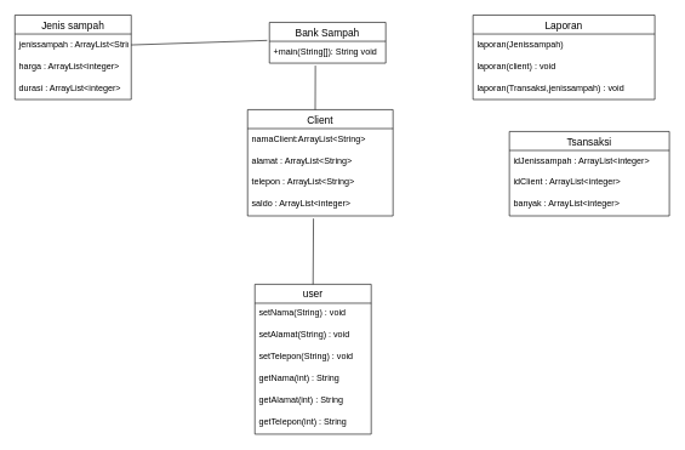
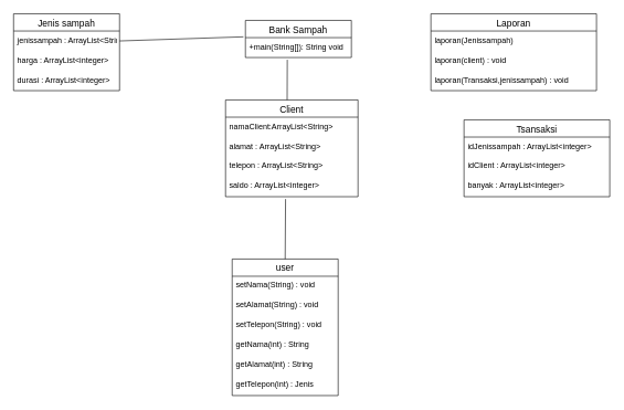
  <mxCell id="0" />
  <mxCell id="1" parent="0" />
  <mxCell id="2" value="Bank Sampah" style="swimlane;fontStyle=0;childLayout=stackLayout;horizontal=1;startSize=26;horizontalStack=0;resizeParent=1;resizeParentMax=0;resizeLast=0;collapsible=1;marginBottom=0;align=center;fontSize=14;" parent="1" vertex="1"><mxGeometry x="370" y="30" width="160" height="56" as="geometry" /></mxCell>
  <mxCell id="3" value="+main(String[]): String void" style="text;strokeColor=none;fillColor=none;spacingLeft=4;spacingRight=4;overflow=hidden;rotatable=0;points=[[0,0.5],[1,0.5]];portConstraint=eastwest;fontSize=12;" parent="2" vertex="1"><mxGeometry y="26" width="160" height="30" as="geometry" /></mxCell>
  <mxCell id="4" value="Client" style="swimlane;fontStyle=0;childLayout=stackLayout;horizontal=1;startSize=26;horizontalStack=0;resizeParent=1;resizeParentMax=0;resizeLast=0;collapsible=1;marginBottom=0;align=center;fontSize=14;" parent="1" vertex="1"><mxGeometry x="340" y="150" width="200" height="146" as="geometry" /></mxCell>
  <mxCell id="5" value="namaClient:ArrayList&lt;String&gt;" style="text;strokeColor=none;fillColor=none;spacingLeft=4;spacingRight=4;overflow=hidden;rotatable=0;points=[[0,0.5],[1,0.5]];portConstraint=eastwest;fontSize=12;" parent="4" vertex="1"><mxGeometry y="26" width="200" height="30" as="geometry" /></mxCell>
  <mxCell id="6" value="alamat : ArrayList&lt;String&gt;" style="text;strokeColor=none;fillColor=none;spacingLeft=4;spacingRight=4;overflow=hidden;rotatable=0;points=[[0,0.5],[1,0.5]];portConstraint=eastwest;fontSize=12;" parent="4" vertex="1"><mxGeometry y="56" width="200" height="30" as="geometry" /></mxCell>
  <mxCell id="7" value="telepon : ArrayList&lt;String&gt;" style="text;strokeColor=none;fillColor=none;spacingLeft=4;spacingRight=4;overflow=hidden;rotatable=0;points=[[0,0.5],[1,0.5]];portConstraint=eastwest;fontSize=12;" parent="4" vertex="1"><mxGeometry y="86" width="200" height="30" as="geometry" /></mxCell>
  <mxCell id="8" value="saldo : ArrayList&lt;integer&gt;" style="text;strokeColor=none;fillColor=none;spacingLeft=4;spacingRight=4;overflow=hidden;rotatable=0;points=[[0,0.5],[1,0.5]];portConstraint=eastwest;fontSize=12;" parent="4" vertex="1"><mxGeometry y="116" width="200" height="30" as="geometry" /></mxCell>
  <mxCell id="9" value="" style="endArrow=none;html=1;rounded=0;entryX=0.395;entryY=1.113;entryDx=0;entryDy=0;entryPerimeter=0;" parent="1" target="3" edge="1"><mxGeometry width="50" height="50" relative="1" as="geometry"><mxPoint x="433" y="150" as="sourcePoint" /><mxPoint x="630" y="270" as="targetPoint" /></mxGeometry></mxCell>
  <mxCell id="10" value="Laporan" style="swimlane;fontStyle=0;childLayout=stackLayout;horizontal=1;startSize=26;horizontalStack=0;resizeParent=1;resizeParentMax=0;resizeLast=0;collapsible=1;marginBottom=0;align=center;fontSize=14;" parent="1" vertex="1"><mxGeometry x="650" y="20" width="250" height="116" as="geometry" /></mxCell>
  <mxCell id="11" value="laporan(Jenissampah)" style="text;strokeColor=none;fillColor=none;spacingLeft=4;spacingRight=4;overflow=hidden;rotatable=0;points=[[0,0.5],[1,0.5]];portConstraint=eastwest;fontSize=12;" parent="10" vertex="1"><mxGeometry y="26" width="250" height="30" as="geometry" /></mxCell>
  <mxCell id="12" value="laporan(client) : void" style="text;strokeColor=none;fillColor=none;spacingLeft=4;spacingRight=4;overflow=hidden;rotatable=0;points=[[0,0.5],[1,0.5]];portConstraint=eastwest;fontSize=12;" parent="10" vertex="1"><mxGeometry y="56" width="250" height="30" as="geometry" /></mxCell>
  <mxCell id="13" value="laporan(Transaksi,jenissampah) : void" style="text;strokeColor=none;fillColor=none;spacingLeft=4;spacingRight=4;overflow=hidden;rotatable=0;points=[[0,0.5],[1,0.5]];portConstraint=eastwest;fontSize=12;" parent="10" vertex="1"><mxGeometry y="86" width="250" height="30" as="geometry" /></mxCell>
  <mxCell id="14" value="Tsansaksi" style="swimlane;fontStyle=0;childLayout=stackLayout;horizontal=1;startSize=26;horizontalStack=0;resizeParent=1;resizeParentMax=0;resizeLast=0;collapsible=1;marginBottom=0;align=center;fontSize=14;" parent="1" vertex="1"><mxGeometry x="700" y="180" width="220" height="116" as="geometry" /></mxCell>
  <mxCell id="15" value="idJenissampah : ArrayList&lt;integer&gt;" style="text;strokeColor=none;fillColor=none;spacingLeft=4;spacingRight=4;overflow=hidden;rotatable=0;points=[[0,0.5],[1,0.5]];portConstraint=eastwest;fontSize=12;" parent="14" vertex="1"><mxGeometry y="26" width="220" height="30" as="geometry" /></mxCell>
  <mxCell id="16" value="idClient : ArrayList&lt;integer&gt;" style="text;strokeColor=none;fillColor=none;spacingLeft=4;spacingRight=4;overflow=hidden;rotatable=0;points=[[0,0.5],[1,0.5]];portConstraint=eastwest;fontSize=12;" parent="14" vertex="1"><mxGeometry y="56" width="220" height="30" as="geometry" /></mxCell>
  <mxCell id="17" value="banyak : ArrayList&lt;integer&gt;" style="text;strokeColor=none;fillColor=none;spacingLeft=4;spacingRight=4;overflow=hidden;rotatable=0;points=[[0,0.5],[1,0.5]];portConstraint=eastwest;fontSize=12;" parent="14" vertex="1"><mxGeometry y="86" width="220" height="30" as="geometry" /></mxCell>
  <mxCell id="18" value="Jenis sampah" style="swimlane;fontStyle=0;childLayout=stackLayout;horizontal=1;startSize=26;horizontalStack=0;resizeParent=1;resizeParentMax=0;resizeLast=0;collapsible=1;marginBottom=0;align=center;fontSize=14;" parent="1" vertex="1"><mxGeometry x="20" y="20" width="160" height="116" as="geometry" /></mxCell>
  <mxCell id="19" value="jenissampah : ArrayList&lt;String&gt;" style="text;strokeColor=none;fillColor=none;spacingLeft=4;spacingRight=4;overflow=hidden;rotatable=0;points=[[0,0.5],[1,0.5]];portConstraint=eastwest;fontSize=12;" parent="18" vertex="1"><mxGeometry y="26" width="160" height="30" as="geometry" /></mxCell>
  <mxCell id="20" value="harga : ArrayList&lt;integer&gt;" style="text;strokeColor=none;fillColor=none;spacingLeft=4;spacingRight=4;overflow=hidden;rotatable=0;points=[[0,0.5],[1,0.5]];portConstraint=eastwest;fontSize=12;" parent="18" vertex="1"><mxGeometry y="56" width="160" height="30" as="geometry" /></mxCell>
  <mxCell id="21" value="durasi : ArrayList&lt;integer&gt;" style="text;strokeColor=none;fillColor=none;spacingLeft=4;spacingRight=4;overflow=hidden;rotatable=0;points=[[0,0.5],[1,0.5]];portConstraint=eastwest;fontSize=12;" parent="18" vertex="1"><mxGeometry y="86" width="160" height="30" as="geometry" /></mxCell>
  <mxCell id="22" value="" style="endArrow=none;html=1;rounded=0;entryX=-0.019;entryY=-0.04;entryDx=0;entryDy=0;entryPerimeter=0;exitX=1;exitY=0.5;exitDx=0;exitDy=0;" parent="1" source="19" target="3" edge="1"><mxGeometry width="50" height="50" relative="1" as="geometry"><mxPoint x="180" y="320" as="sourcePoint" /><mxPoint x="230" y="270" as="targetPoint" /></mxGeometry></mxCell>
  <mxCell id="23" value="user" style="swimlane;fontStyle=0;childLayout=stackLayout;horizontal=1;startSize=26;horizontalStack=0;resizeParent=1;resizeParentMax=0;resizeLast=0;collapsible=1;marginBottom=0;align=center;fontSize=14;" parent="1" vertex="1"><mxGeometry x="350" y="390" width="160" height="206" as="geometry" /></mxCell>
  <mxCell id="24" value="setNama(String) : void" style="text;strokeColor=none;fillColor=none;spacingLeft=4;spacingRight=4;overflow=hidden;rotatable=0;points=[[0,0.5],[1,0.5]];portConstraint=eastwest;fontSize=12;" parent="23" vertex="1"><mxGeometry y="26" width="160" height="30" as="geometry" /></mxCell>
  <mxCell id="25" value="setAlamat(String) : void" style="text;strokeColor=none;fillColor=none;spacingLeft=4;spacingRight=4;overflow=hidden;rotatable=0;points=[[0,0.5],[1,0.5]];portConstraint=eastwest;fontSize=12;" parent="23" vertex="1"><mxGeometry y="56" width="160" height="30" as="geometry" /></mxCell>
  <mxCell id="26" value="setTelepon(String) : void" style="text;strokeColor=none;fillColor=none;spacingLeft=4;spacingRight=4;overflow=hidden;rotatable=0;points=[[0,0.5],[1,0.5]];portConstraint=eastwest;fontSize=12;" parent="23" vertex="1"><mxGeometry y="86" width="160" height="30" as="geometry" /></mxCell>
  <mxCell id="27" value="getNama(int) : String" style="text;strokeColor=none;fillColor=none;spacingLeft=4;spacingRight=4;overflow=hidden;rotatable=0;points=[[0,0.5],[1,0.5]];portConstraint=eastwest;fontSize=12;" parent="23" vertex="1"><mxGeometry y="116" width="160" height="30" as="geometry" /></mxCell>
  <mxCell id="28" value="getAlamat(int) : String" style="text;strokeColor=none;fillColor=none;spacingLeft=4;spacingRight=4;overflow=hidden;rotatable=0;points=[[0,0.5],[1,0.5]];portConstraint=eastwest;fontSize=12;" parent="23" vertex="1"><mxGeometry y="146" width="160" height="30" as="geometry" /></mxCell>
- <mxCell id="29" value="getTelepon(int) : String" style="text;strokeColor=none;fillColor=none;spacingLeft=4;spacingRight=4;overflow=hidden;rotatable=0;points=[[0,0.5],[1,0.5]];portConstraint=eastwest;fontSize=12;" parent="23" vertex="1"><mxGeometry y="176" width="160" height="30" as="geometry" /></mxCell>
+ <mxCell id="29" value="getTelepon(int) : Jenis" style="text;strokeColor=none;fillColor=none;spacingLeft=4;spacingRight=4;overflow=hidden;rotatable=0;points=[[0,0.5],[1,0.5]];portConstraint=eastwest;fontSize=12;" parent="23" vertex="1"><mxGeometry y="176" width="160" height="30" as="geometry" /></mxCell>
  <mxCell id="30" value="" style="endArrow=none;html=1;rounded=0;entryX=0.453;entryY=1.12;entryDx=0;entryDy=0;entryPerimeter=0;exitX=0.5;exitY=0;exitDx=0;exitDy=0;" parent="1" target="8" edge="1" source="23"><mxGeometry width="50" height="50" relative="1" as="geometry"><mxPoint x="370" y="390" as="sourcePoint" /><mxPoint x="230" y="270" as="targetPoint" /></mxGeometry></mxCell>
